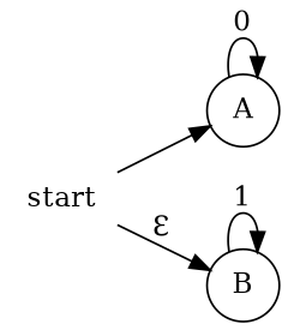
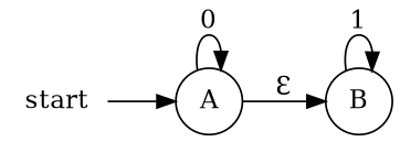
  digraph {
    rankdir=LR
    node [shape=circle]
    start [shape=plaintext]
    A
    B
    start -> A
    A -> A [label=0]
-   start -> B [label="ℇ"]
+   A -> B [label="ℇ"]
    B -> B [label=1]
  }
